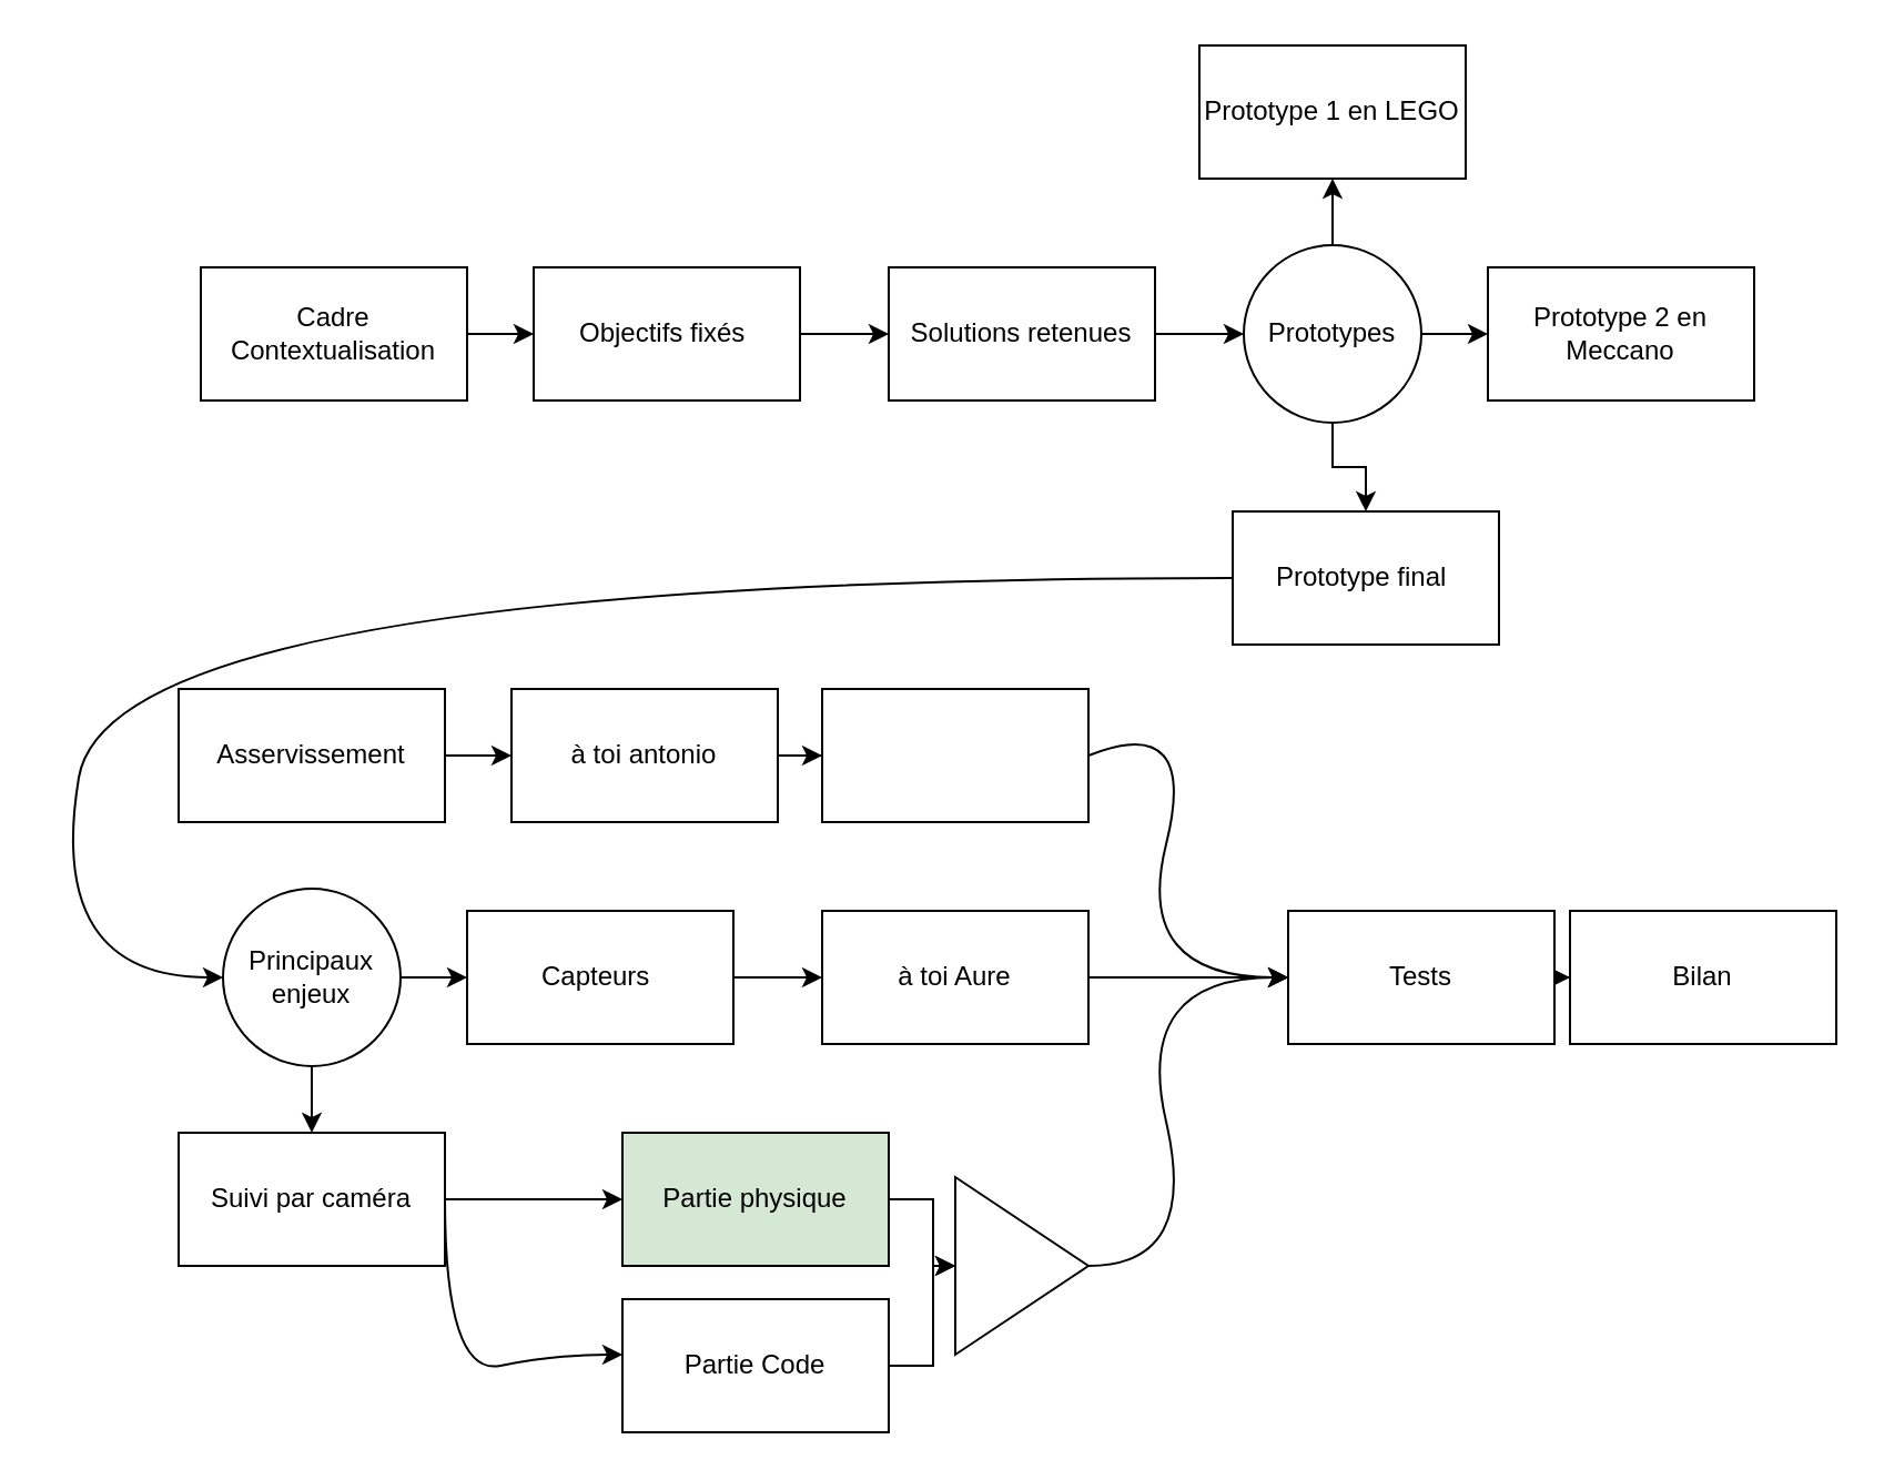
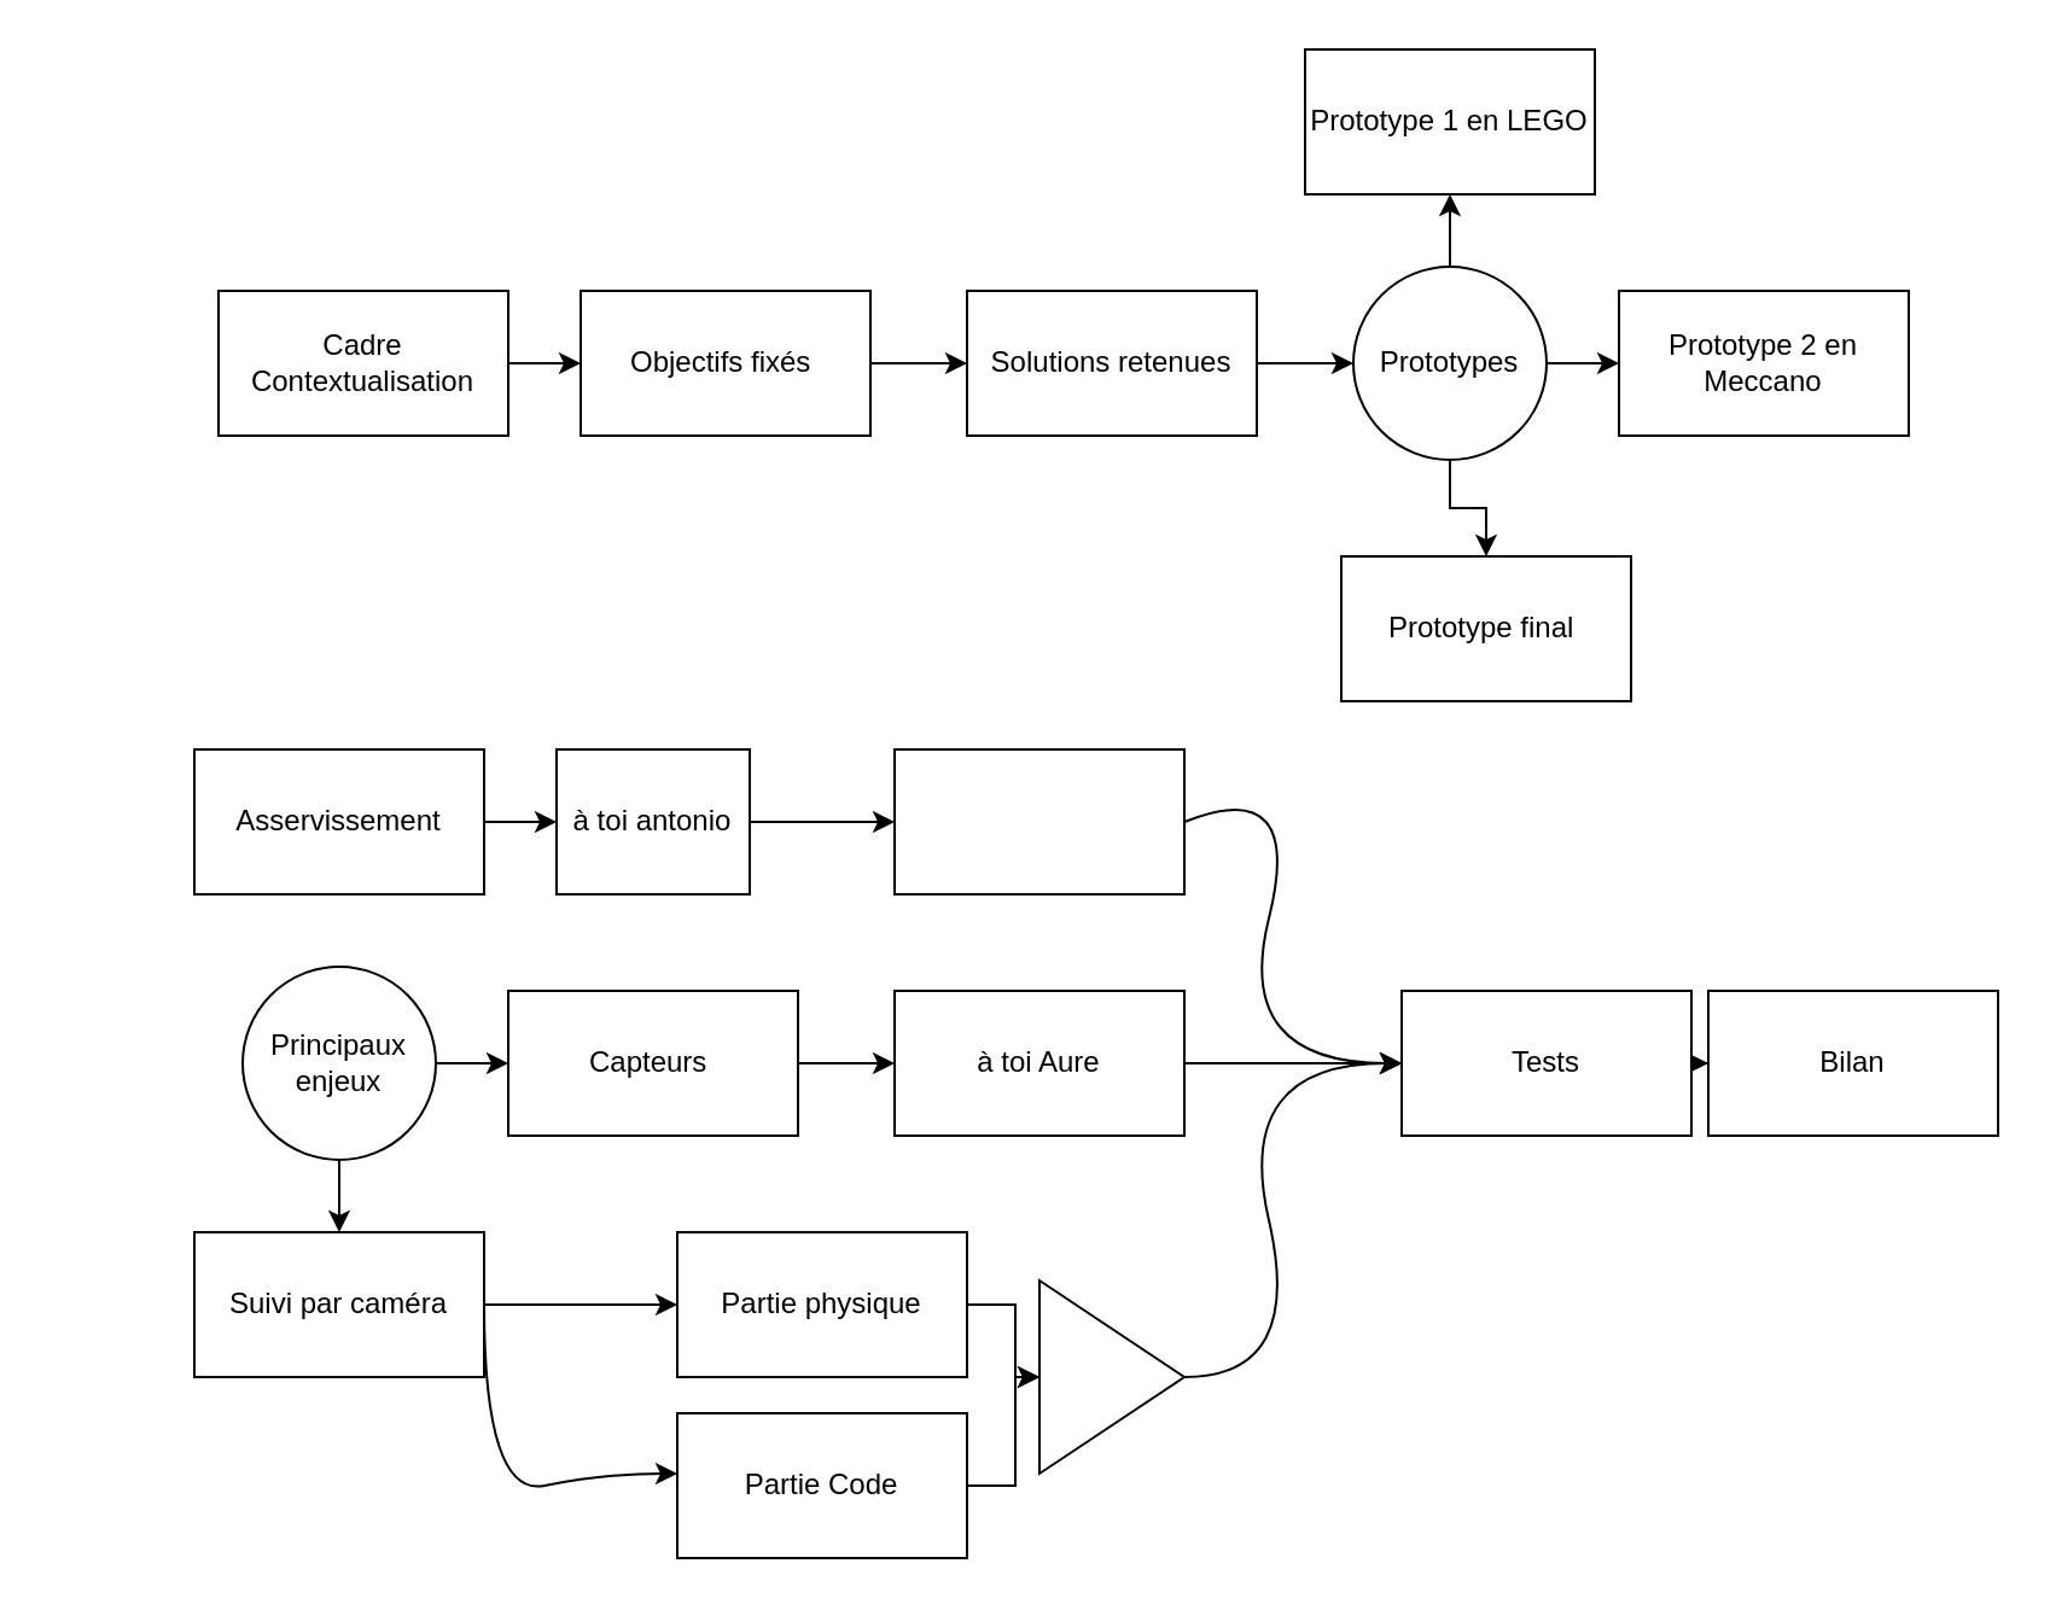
  <mxCell id="0" />
  <mxCell id="1" parent="0" />
  <mxCell id="2" value="" style="edgeStyle=orthogonalEdgeStyle;rounded=0;orthogonalLoop=1;jettySize=auto;html=1;" edge="1" parent="1" source="3" target="5"><mxGeometry relative="1" as="geometry" /></mxCell>
  <mxCell id="3" value="Cadre&lt;div&gt;Contextualisation&lt;/div&gt;" style="rounded=0;whiteSpace=wrap;html=1;" vertex="1" parent="1"><mxGeometry x="90" y="120" width="120" height="60" as="geometry" /></mxCell>
  <mxCell id="4" value="" style="edgeStyle=orthogonalEdgeStyle;rounded=0;orthogonalLoop=1;jettySize=auto;html=1;" edge="1" parent="1" source="5" target="15"><mxGeometry relative="1" as="geometry" /></mxCell>
  <mxCell id="5" value="Objectifs fixés&amp;nbsp;" style="whiteSpace=wrap;html=1;rounded=0;" vertex="1" parent="1"><mxGeometry x="240" y="120" width="120" height="60" as="geometry" /></mxCell>
  <mxCell id="6" value="" style="edgeStyle=orthogonalEdgeStyle;rounded=0;orthogonalLoop=1;jettySize=auto;html=1;" edge="1" parent="1" source="9" target="10"><mxGeometry relative="1" as="geometry" /></mxCell>
  <mxCell id="7" value="" style="edgeStyle=orthogonalEdgeStyle;rounded=0;orthogonalLoop=1;jettySize=auto;html=1;" edge="1" parent="1" source="9" target="11"><mxGeometry relative="1" as="geometry" /></mxCell>
  <mxCell id="8" value="" style="edgeStyle=orthogonalEdgeStyle;rounded=0;orthogonalLoop=1;jettySize=auto;html=1;" edge="1" parent="1" source="9" target="12"><mxGeometry relative="1" as="geometry" /></mxCell>
  <mxCell id="9" value="Prototypes" style="ellipse;whiteSpace=wrap;html=1;rounded=0;" vertex="1" parent="1"><mxGeometry x="560" y="110" width="80" height="80" as="geometry" /></mxCell>
  <mxCell id="10" value="Prototype 1 en LEGO" style="whiteSpace=wrap;html=1;rounded=0;" vertex="1" parent="1"><mxGeometry x="540" y="20" width="120" height="60" as="geometry" /></mxCell>
  <mxCell id="11" value="Prototype 2 en Meccano" style="whiteSpace=wrap;html=1;rounded=0;" vertex="1" parent="1"><mxGeometry x="670" y="120" width="120" height="60" as="geometry" /></mxCell>
  <mxCell id="12" value="Prototype final&amp;nbsp;" style="whiteSpace=wrap;html=1;rounded=0;" vertex="1" parent="1"><mxGeometry x="555" y="230" width="120" height="60" as="geometry" /></mxCell>
- <mxCell id="13" value="" style="curved=1;endArrow=classic;html=1;rounded=0;exitX=0;exitY=0.5;exitDx=0;exitDy=0;entryX=0;entryY=0.5;entryDx=0;entryDy=0;" edge="1" parent="1" source="12" target="18"><mxGeometry width="50" height="50" relative="1" as="geometry"><mxPoint x="410" y="330" as="sourcePoint" /><mxPoint x="100" y="360" as="targetPoint" /><Array as="points"><mxPoint x="50" y="260" /><mxPoint y="440" x="20" /></Array></mxGeometry></mxCell>
  <mxCell id="14" value="" style="edgeStyle=orthogonalEdgeStyle;rounded=0;orthogonalLoop=1;jettySize=auto;html=1;" edge="1" parent="1" source="15" target="9"><mxGeometry relative="1" as="geometry" /></mxCell>
  <mxCell id="15" value="Solutions retenues" style="whiteSpace=wrap;html=1;rounded=0;" vertex="1" parent="1"><mxGeometry x="400" y="120" width="120" height="60" as="geometry" /></mxCell>
  <mxCell id="16" value="" style="edgeStyle=orthogonalEdgeStyle;rounded=0;orthogonalLoop=1;jettySize=auto;html=1;" edge="1" parent="1" source="18" target="24"><mxGeometry relative="1" as="geometry" /></mxCell>
  <mxCell id="17" value="" style="edgeStyle=orthogonalEdgeStyle;rounded=0;orthogonalLoop=1;jettySize=auto;html=1;" edge="1" parent="1" source="18" target="28"><mxGeometry relative="1" as="geometry" /></mxCell>
  <mxCell id="18" value="Principaux enjeux" style="ellipse;whiteSpace=wrap;html=1;aspect=fixed;" vertex="1" parent="1"><mxGeometry x="100" y="400" width="80" height="80" as="geometry" /></mxCell>
  <mxCell id="19" value="" style="edgeStyle=orthogonalEdgeStyle;rounded=0;orthogonalLoop=1;jettySize=auto;html=1;" edge="1" parent="1" source="20" target="22"><mxGeometry relative="1" as="geometry" /></mxCell>
  <mxCell id="20" value="Asservissement" style="whiteSpace=wrap;html=1;" vertex="1" parent="1"><mxGeometry x="80" y="310" width="120" height="60" as="geometry" /></mxCell>
  <mxCell id="21" value="" style="edgeStyle=orthogonalEdgeStyle;rounded=0;orthogonalLoop=1;jettySize=auto;html=1;" edge="1" parent="1" source="22" target="34"><mxGeometry relative="1" as="geometry" /></mxCell>
- <mxCell id="22" value="à toi antonio" style="whiteSpace=wrap;html=1;" vertex="1" parent="1"><mxGeometry x="230" y="310" width="120" height="60" as="geometry" /></mxCell>
+ <mxCell id="22" value="à toi antonio" style="whiteSpace=wrap;html=1;" vertex="1" parent="1"><mxGeometry x="230" y="310" width="80" height="60" as="geometry" /></mxCell>
  <mxCell id="23" value="" style="edgeStyle=orthogonalEdgeStyle;rounded=0;orthogonalLoop=1;jettySize=auto;html=1;" edge="1" parent="1" source="24" target="26"><mxGeometry relative="1" as="geometry" /></mxCell>
  <mxCell id="24" value="Capteurs&amp;nbsp;" style="whiteSpace=wrap;html=1;" vertex="1" parent="1"><mxGeometry x="210" y="410" width="120" height="60" as="geometry" /></mxCell>
  <mxCell id="25" style="edgeStyle=orthogonalEdgeStyle;rounded=0;orthogonalLoop=1;jettySize=auto;html=1;" edge="1" parent="1" source="26"><mxGeometry relative="1" as="geometry"><mxPoint x="580" y="440" as="targetPoint" /></mxGeometry></mxCell>
  <mxCell id="26" value="à toi Aure" style="whiteSpace=wrap;html=1;" vertex="1" parent="1"><mxGeometry x="370" y="410" width="120" height="60" as="geometry" /></mxCell>
  <mxCell id="27" value="" style="edgeStyle=orthogonalEdgeStyle;rounded=0;orthogonalLoop=1;jettySize=auto;html=1;" edge="1" parent="1" source="28" target="30"><mxGeometry relative="1" as="geometry" /></mxCell>
  <mxCell id="28" value="Suivi par caméra" style="whiteSpace=wrap;html=1;" vertex="1" parent="1"><mxGeometry x="80" y="510" width="120" height="60" as="geometry" /></mxCell>
  <mxCell id="29" value="" style="edgeStyle=orthogonalEdgeStyle;rounded=0;orthogonalLoop=1;jettySize=auto;html=1;" edge="1" parent="1" source="30" target="35"><mxGeometry relative="1" as="geometry" /></mxCell>
- <mxCell id="30" value="Partie physique" style="whiteSpace=wrap;html=1;fillColor=#d5e8d4;" vertex="1" parent="1"><mxGeometry x="280" y="510" width="120" height="60" as="geometry" /></mxCell>
+ <mxCell id="30" value="Partie physique" style="whiteSpace=wrap;html=1;" vertex="1" parent="1"><mxGeometry x="280" y="510" width="120" height="60" as="geometry" /></mxCell>
  <mxCell id="31" value="" style="curved=1;endArrow=classic;html=1;rounded=0;exitX=1;exitY=0.5;exitDx=0;exitDy=0;" edge="1" parent="1" source="28"><mxGeometry width="50" height="50" relative="1" as="geometry"><mxPoint x="410" y="440" as="sourcePoint" /><mxPoint x="280" y="610" as="targetPoint" /><Array as="points"><mxPoint x="200" y="620" /><mxPoint x="250" y="610" /></Array></mxGeometry></mxCell>
  <mxCell id="32" value="" style="edgeStyle=orthogonalEdgeStyle;rounded=0;orthogonalLoop=1;jettySize=auto;html=1;" edge="1" parent="1" source="33" target="35"><mxGeometry relative="1" as="geometry" /></mxCell>
  <mxCell id="33" value="Partie Code" style="rounded=0;whiteSpace=wrap;html=1;" vertex="1" parent="1"><mxGeometry x="280" y="585" width="120" height="60" as="geometry" /></mxCell>
  <mxCell id="34" value="" style="whiteSpace=wrap;html=1;" vertex="1" parent="1"><mxGeometry x="370" y="310" width="120" height="60" as="geometry" /></mxCell>
  <mxCell id="35" value="" style="triangle;whiteSpace=wrap;html=1;" vertex="1" parent="1"><mxGeometry x="430" y="530" width="60" height="80" as="geometry" /></mxCell>
  <mxCell id="36" value="" style="curved=1;endArrow=classic;html=1;rounded=0;" edge="1" parent="1"><mxGeometry width="50" height="50" relative="1" as="geometry"><mxPoint x="490" y="570" as="sourcePoint" /><mxPoint x="580" y="440" as="targetPoint" /><Array as="points"><mxPoint x="540" y="570" /><mxPoint x="510" y="440" /></Array></mxGeometry></mxCell>
  <mxCell id="37" value="" style="curved=1;endArrow=classic;html=1;rounded=0;" edge="1" parent="1"><mxGeometry width="50" height="50" relative="1" as="geometry"><mxPoint x="490" y="340" as="sourcePoint" /><mxPoint x="580" y="440" as="targetPoint" /><Array as="points"><mxPoint x="540" y="320" /><mxPoint x="510" y="440" /></Array></mxGeometry></mxCell>
  <mxCell id="38" value="" style="edgeStyle=orthogonalEdgeStyle;rounded=0;orthogonalLoop=1;jettySize=auto;html=1;" edge="1" parent="1" source="39" target="40"><mxGeometry relative="1" as="geometry" /></mxCell>
  <mxCell id="39" value="Tests" style="rounded=0;whiteSpace=wrap;html=1;" vertex="1" parent="1"><mxGeometry x="580" y="410" width="120" height="60" as="geometry" /></mxCell>
  <mxCell id="40" value="Bilan" style="whiteSpace=wrap;html=1;rounded=0;" vertex="1" parent="1"><mxGeometry x="707" y="410" width="120" height="60" as="geometry" /></mxCell>
